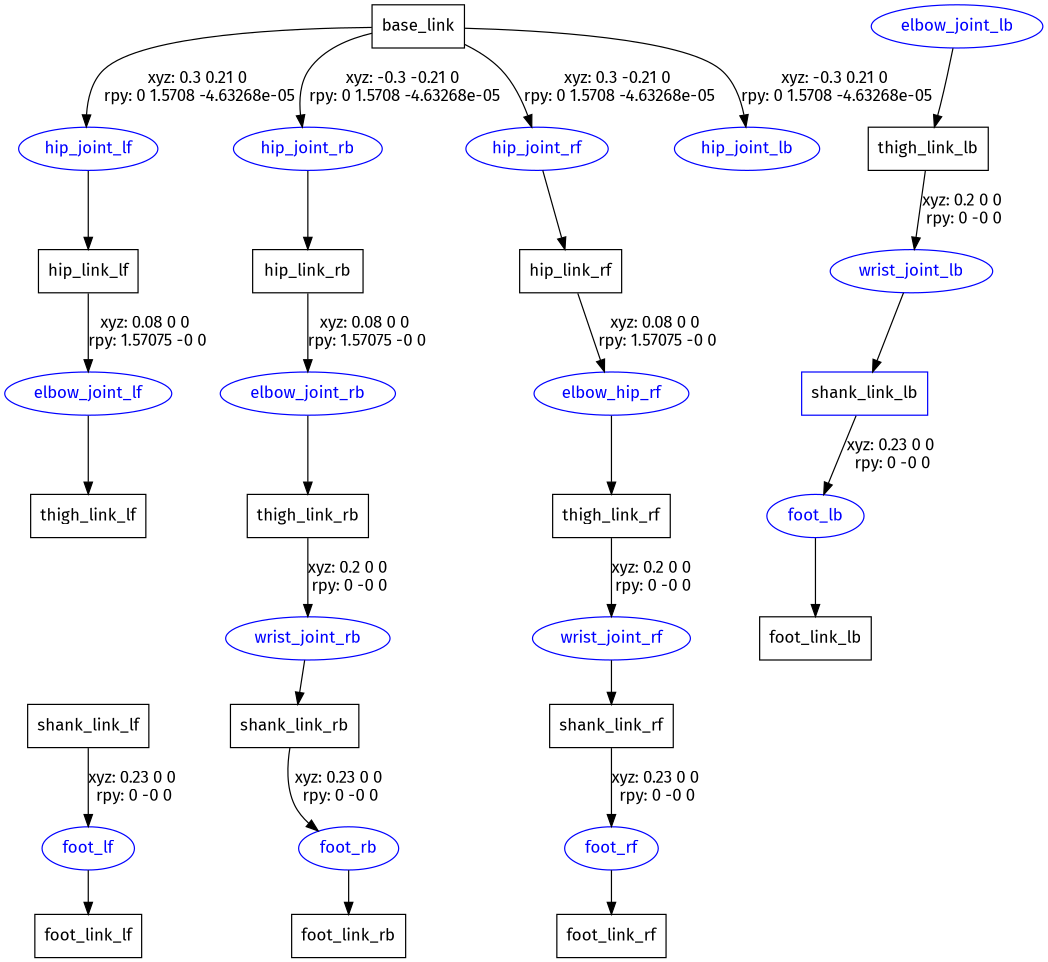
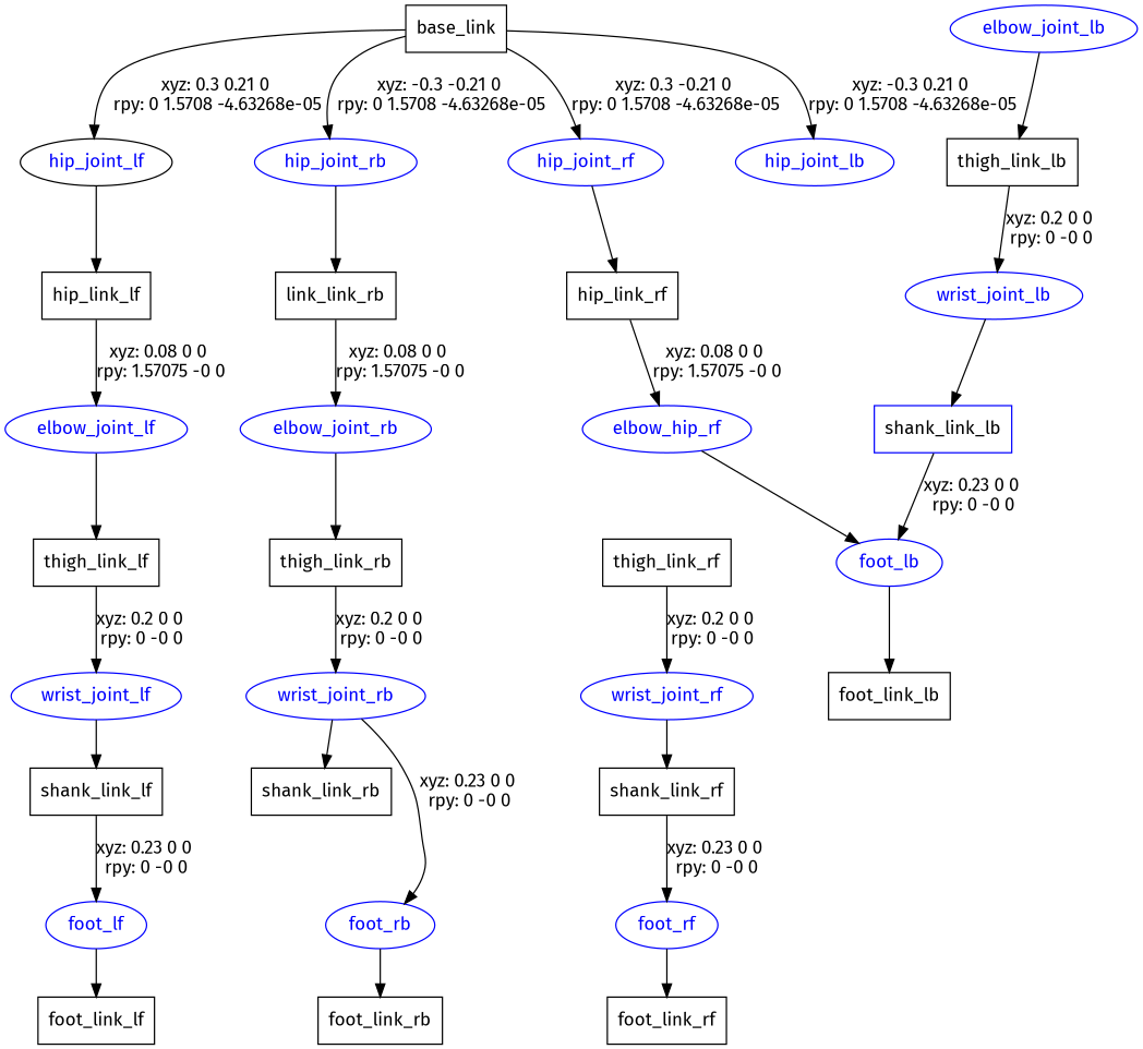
  digraph {
    fontname="Fira Sans"
    node [fontname="Fira Sans" shape=box color=blue]
    edge [fontname="Fira Sans"]
    n1 [label=base_link color=""]
    hip_joint_lb [fontcolor=blue shape=ellipse]
-   hip_joint_lf [fontcolor=blue shape=ellipse]
+   hip_joint_lf [color=black fontcolor=blue shape=ellipse]
    hip_joint_rb [fontcolor=blue shape=ellipse]
    hip_joint_rf [fontcolor=blue shape=ellipse]
    n6 [label=hip_link_lf color=""]
-   n7 [label=hip_link_rb color=""]
+   n7 [label=link_link_rb color=""]
    n8 [label=hip_link_rf color=""]
    elbow_joint_lb [fontcolor=blue shape=ellipse]
    n10 [label=thigh_link_lb color=""]
    wrist_joint_lb [fontcolor=blue shape=ellipse]
    n12 [label=shank_link_lb]
    foot_lb [fontcolor=blue shape=ellipse]
    n14 [label=foot_link_lb color=""]
    elbow_joint_lf [fontcolor=blue shape=ellipse]
    n16 [label=thigh_link_lf color=""]
+   wrist_joint_lf [fontcolor=blue shape=ellipse]
    n18 [label=shank_link_lf color=""]
    foot_lf [fontcolor=blue shape=ellipse]
    n20 [label=foot_link_lf color=""]
    elbow_joint_rb [fontcolor=blue shape=ellipse]
    n22 [label=thigh_link_rb color=""]
    wrist_joint_rb [fontcolor=blue shape=ellipse]
    n24 [label=shank_link_rb color=""]
    foot_rb [fontcolor=blue shape=ellipse]
    n26 [label=foot_link_rb color=""]
    n27 [fontcolor=blue label=elbow_hip_rf shape=ellipse]
    n28 [label=thigh_link_rf color=""]
    wrist_joint_rf [fontcolor=blue shape=ellipse]
    n30 [label=shank_link_rf color=""]
    foot_rf [fontcolor=blue shape=ellipse]
    n32 [label=foot_link_rf color=""]
    n1 -> hip_joint_lb [label="xyz: -0.3 0.21 0 \nrpy: 0 1.5708 -4.63268e-05"]
    n1 -> hip_joint_lf [label="xyz: 0.3 0.21 0 \nrpy: 0 1.5708 -4.63268e-05"]
    n1 -> hip_joint_rb [label="xyz: -0.3 -0.21 0 \nrpy: 0 1.5708 -4.63268e-05"]
    n1 -> hip_joint_rf [label="xyz: 0.3 -0.21 0 \nrpy: 0 1.5708 -4.63268e-05"]
    hip_joint_lf -> n6
    hip_joint_rb -> n7
    hip_joint_rf -> n8
    n6 -> elbow_joint_lf [label="xyz: 0.08 0 0 \nrpy: 1.57075 -0 0"]
    n7 -> elbow_joint_rb [label="xyz: 0.08 0 0 \nrpy: 1.57075 -0 0"]
    n8 -> n27 [label="xyz: 0.08 0 0 \nrpy: 1.57075 -0 0"]
    elbow_joint_lb -> n10
    n10 -> wrist_joint_lb [label="xyz: 0.2 0 0 \nrpy: 0 -0 0"]
    wrist_joint_lb -> n12
    n12 -> foot_lb [label="xyz: 0.23 0 0 \nrpy: 0 -0 0"]
    foot_lb -> n14
    elbow_joint_lf -> n16
+   n16 -> wrist_joint_lf [label="xyz: 0.2 0 0 \nrpy: 0 -0 0"]
+   wrist_joint_lf -> n18
    n18 -> foot_lf [label="xyz: 0.23 0 0 \nrpy: 0 -0 0"]
    foot_lf -> n20
    elbow_joint_rb -> n22
    n22 -> wrist_joint_rb [label="xyz: 0.2 0 0 \nrpy: 0 -0 0"]
    wrist_joint_rb -> n24
-   n24 -> foot_rb [label="xyz: 0.23 0 0 \nrpy: 0 -0 0"]
+   wrist_joint_rb -> foot_rb [label="xyz: 0.23 0 0 \nrpy: 0 -0 0"]
    foot_rb -> n26
-   n27 -> n28
+   n27 -> foot_lb
    n28 -> wrist_joint_rf [label="xyz: 0.2 0 0 \nrpy: 0 -0 0"]
    wrist_joint_rf -> n30
    n30 -> foot_rf [label="xyz: 0.23 0 0 \nrpy: 0 -0 0"]
    foot_rf -> n32
  }
